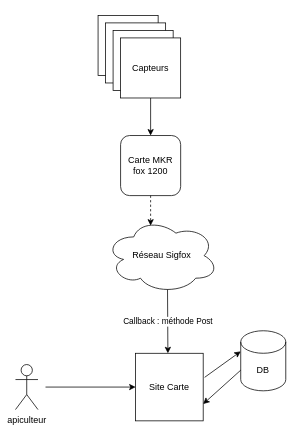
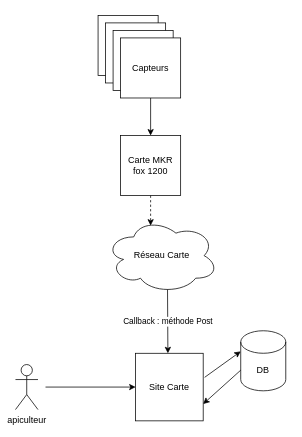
  <mxCell id="0" />
  <mxCell id="1" parent="0" />
  <mxCell id="2" value="Capteurs" style="whiteSpace=wrap;html=1;aspect=fixed;" vertex="1" parent="1"><mxGeometry x="130" y="20" width="80" height="80" as="geometry" /></mxCell>
  <mxCell id="3" value="Capteurs" style="whiteSpace=wrap;html=1;aspect=fixed;" vertex="1" parent="1"><mxGeometry x="140" y="30" width="80" height="80" as="geometry" /></mxCell>
  <mxCell id="4" value="Capteurs" style="whiteSpace=wrap;html=1;aspect=fixed;" vertex="1" parent="1"><mxGeometry x="150" y="40" width="80" height="80" as="geometry" /></mxCell>
  <mxCell id="5" value="Capteurs" style="whiteSpace=wrap;html=1;aspect=fixed;" vertex="1" parent="1"><mxGeometry x="160" y="50" width="80" height="80" as="geometry" /></mxCell>
- <mxCell id="6" value="Carte MKR fox 1200" style="whiteSpace=wrap;html=1;aspect=fixed;rounded=1;" vertex="1" parent="1"><mxGeometry x="160" y="180" width="80" height="80" as="geometry" /></mxCell>
- <mxCell id="7" value="Réseau Sigfox" style="ellipse;shape=cloud;whiteSpace=wrap;html=1;" vertex="1" parent="1"><mxGeometry x="140" y="290" width="150" height="100" as="geometry" /></mxCell>
+ <mxCell id="6" value="Carte MKR fox 1200" style="whiteSpace=wrap;html=1;aspect=fixed;" vertex="1" parent="1"><mxGeometry x="160" y="180" width="80" height="80" as="geometry" /></mxCell>
+ <mxCell id="7" value="Réseau Carte" style="ellipse;shape=cloud;whiteSpace=wrap;html=1;" vertex="1" parent="1"><mxGeometry x="140" y="290" width="150" height="100" as="geometry" /></mxCell>
  <mxCell id="8" value="Callback : méthode Post" style="endArrow=classic;html=1;exitX=0.55;exitY=0.95;exitDx=0;exitDy=0;exitPerimeter=0;" edge="1" parent="1" source="7"><mxGeometry width="50" height="50" relative="1" as="geometry"><mxPoint x="210" y="370" as="sourcePoint" /><mxPoint x="223" y="470" as="targetPoint" /></mxGeometry></mxCell>
  <mxCell id="9" value="DB" style="shape=cylinder3;whiteSpace=wrap;html=1;boundedLbl=1;backgroundOutline=1;size=15;" vertex="1" parent="1"><mxGeometry x="320" y="440" width="60" height="80" as="geometry" /></mxCell>
  <mxCell id="10" value="Site Carte" style="whiteSpace=wrap;html=1;aspect=fixed;" vertex="1" parent="1"><mxGeometry x="180" y="470" width="90" height="90" as="geometry" /></mxCell>
  <mxCell id="11" value="" style="endArrow=classic;html=1;entryX=0;entryY=0;entryDx=0;entryDy=27.5;entryPerimeter=0;exitX=1.022;exitY=0.356;exitDx=0;exitDy=0;exitPerimeter=0;" edge="1" parent="1" source="10" target="9"><mxGeometry width="50" height="50" relative="1" as="geometry"><mxPoint x="210" y="360" as="sourcePoint" /><mxPoint x="260" y="310" as="targetPoint" /></mxGeometry></mxCell>
  <mxCell id="12" value="" style="endArrow=classic;html=1;entryX=1;entryY=0.75;entryDx=0;entryDy=0;exitX=0;exitY=0;exitDx=0;exitDy=52.5;exitPerimeter=0;" edge="1" parent="1" source="9" target="10"><mxGeometry width="50" height="50" relative="1" as="geometry"><mxPoint x="281.98" y="512.04" as="sourcePoint" /><mxPoint x="330" y="517.5" as="targetPoint" /></mxGeometry></mxCell>
  <mxCell id="13" value="" style="endArrow=classic;html=1;exitX=0.5;exitY=1;exitDx=0;exitDy=0;entryX=0.4;entryY=0.1;entryDx=0;entryDy=0;entryPerimeter=0;dashed=1;" edge="1" parent="1" source="6" target="7"><mxGeometry width="50" height="50" relative="1" as="geometry"><mxPoint x="210" y="460" as="sourcePoint" /><mxPoint x="260" y="410" as="targetPoint" /></mxGeometry></mxCell>
  <mxCell id="14" value="" style="endArrow=classic;html=1;exitX=0.5;exitY=1;exitDx=0;exitDy=0;entryX=0.5;entryY=0;entryDx=0;entryDy=0;" edge="1" parent="1" source="5" target="6"><mxGeometry width="50" height="50" relative="1" as="geometry"><mxPoint x="210" y="260" as="sourcePoint" /><mxPoint x="260" y="210" as="targetPoint" /></mxGeometry></mxCell>
  <mxCell id="15" value="apiculteur" style="shape=umlActor;verticalLabelPosition=bottom;verticalAlign=top;html=1;outlineConnect=0;" vertex="1" parent="1"><mxGeometry x="20" y="485" width="30" height="60" as="geometry" /></mxCell>
  <mxCell id="16" value="" style="endArrow=classic;html=1;entryX=0;entryY=0.5;entryDx=0;entryDy=0;" edge="1" parent="1" target="10"><mxGeometry width="50" height="50" relative="1" as="geometry"><mxPoint x="60" y="515" as="sourcePoint" /><mxPoint x="260" y="510" as="targetPoint" /></mxGeometry></mxCell>
